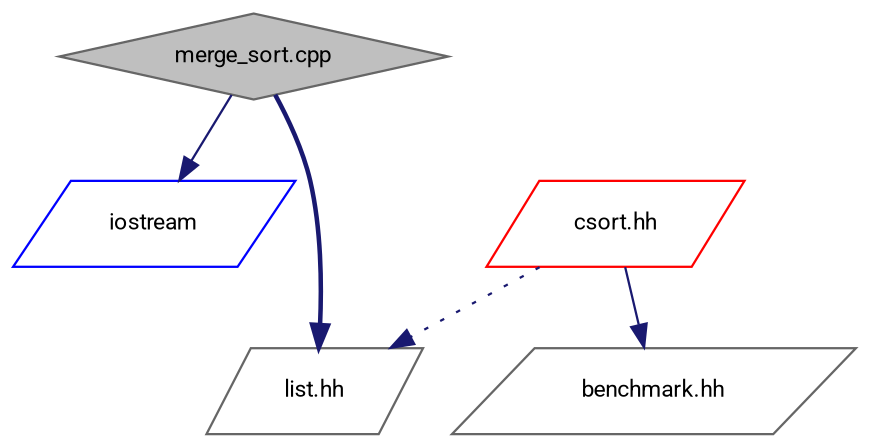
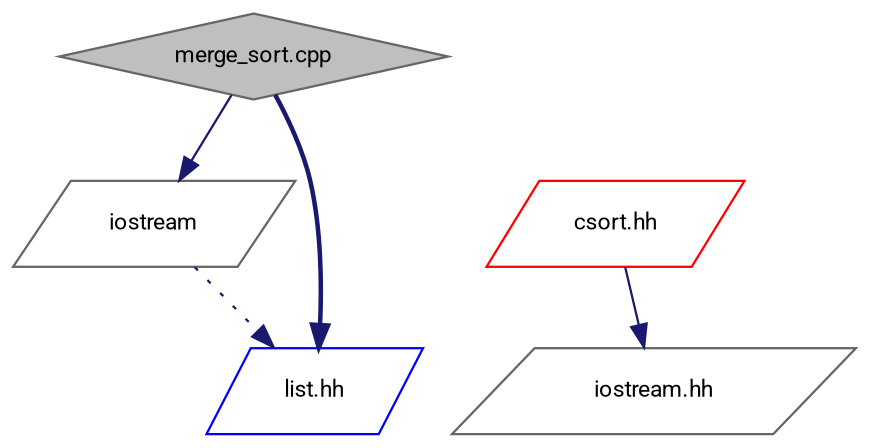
  digraph {
    fontname=Roboto
    node [color=gray40 fillcolor=white fontname=Roboto fontsize=10 shape=parallelogram style=filled]
    edge [color=midnightblue fontname=Roboto fontsize=10 labelfontname=Helvetica labelfontsize=10 style=solid]
    n1 [fillcolor=grey75 fontcolor=black height=0.2 label="merge_sort.cpp" shape=diamond width=0.4]
-   n2 [color=blue height=0.2 label=iostream width=0.4]
-   n3 [height=0.2 label="list.hh" width=0.4]
+   n2 [height=0.2 label=iostream width=0.4]
+   n3 [color=blue height=0.2 label="list.hh" width=0.4]
    n4 [color=red height=0.2 label="csort.hh" width=0.4]
-   n5 [height=0.2 label="benchmark.hh" width=0.4]
+   n5 [height=0.2 label="iostream.hh" width=0.4]
    n1 -> n2
    n1 -> n3 [style=bold]
-   n4 -> n3 [style=dotted]
+   n2 -> n3 [style=dotted]
    n4 -> n5
  }
